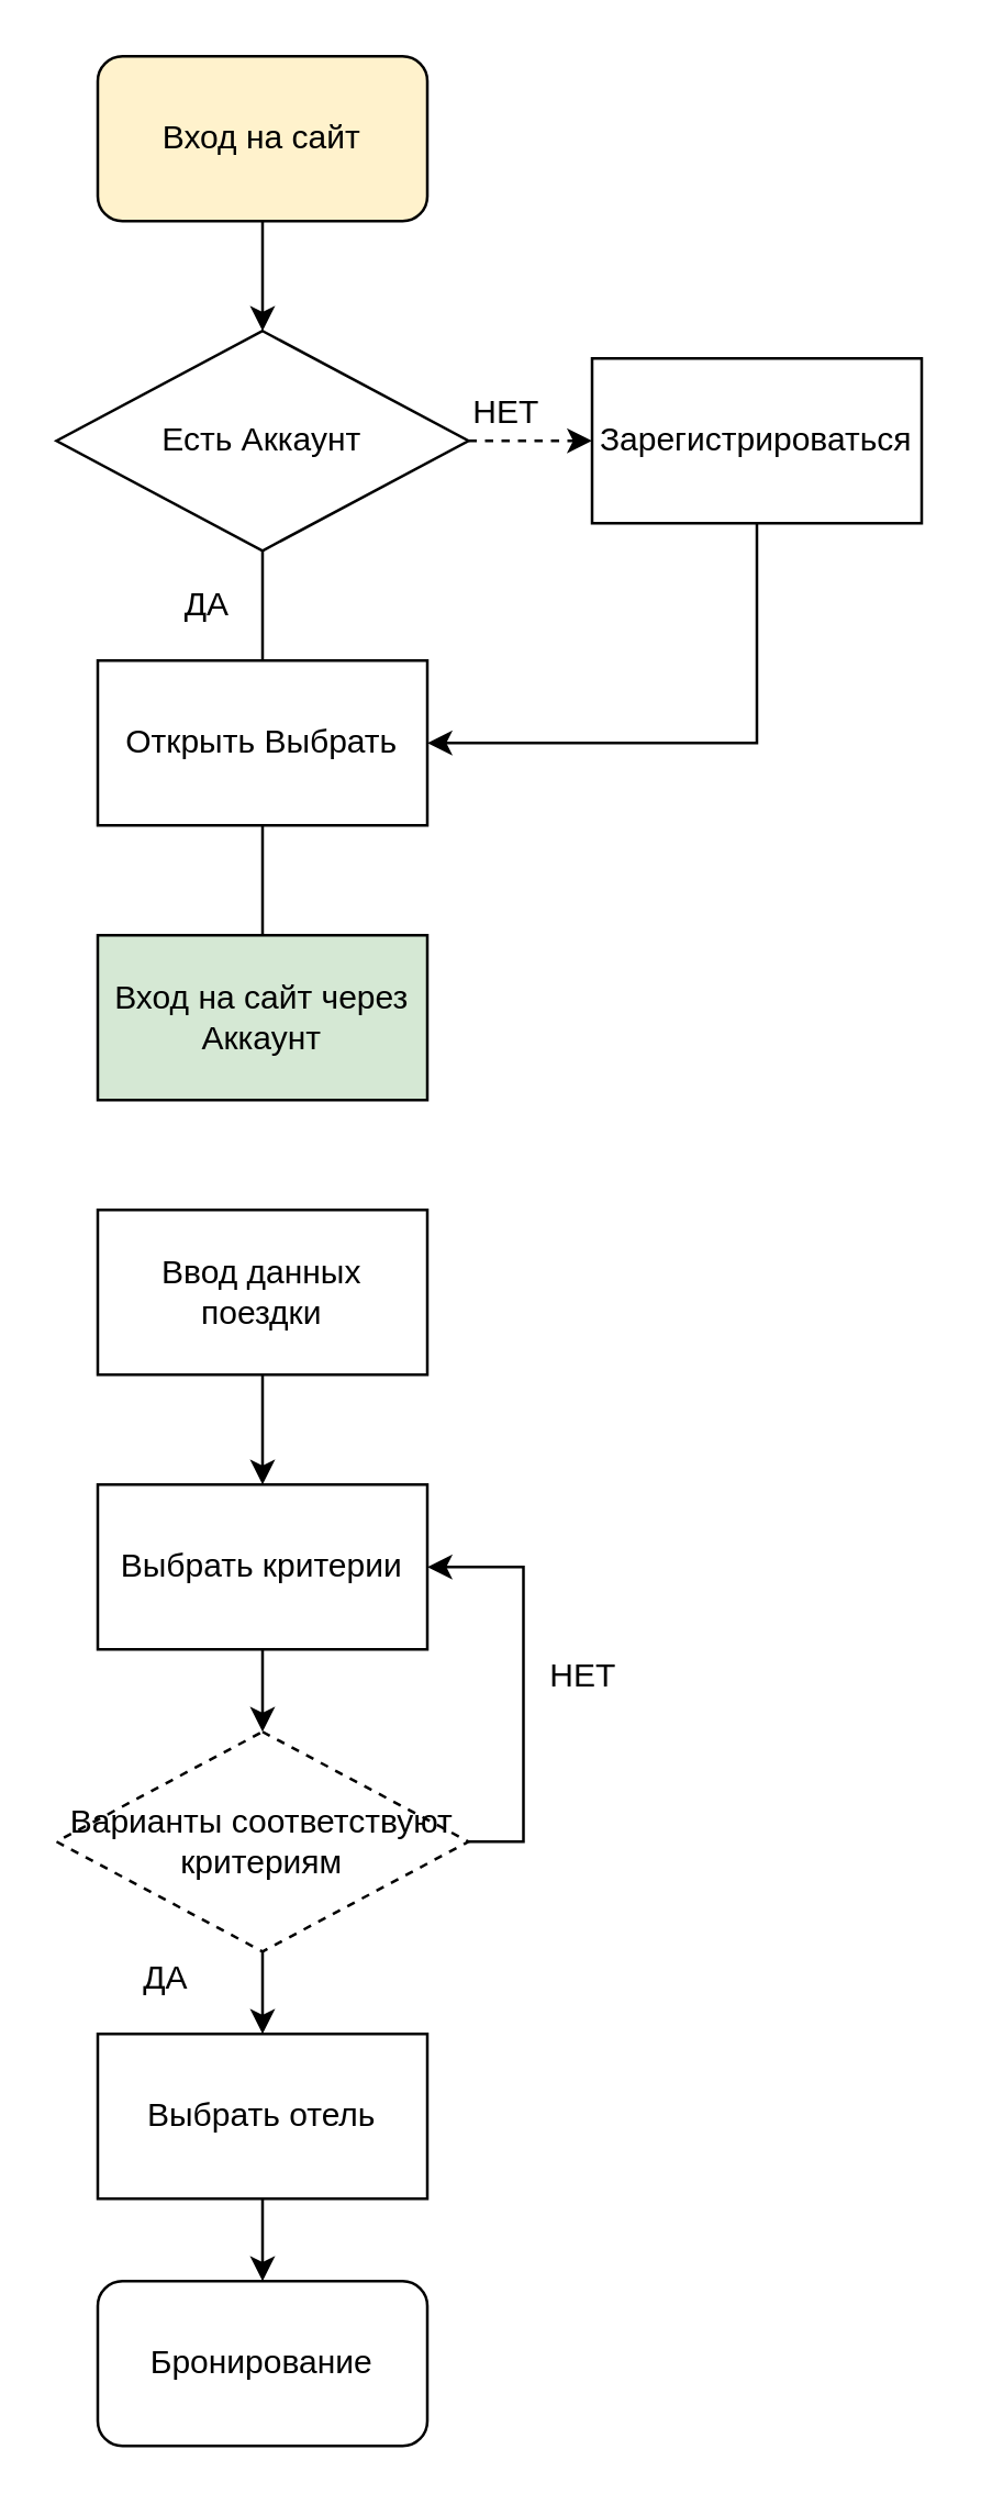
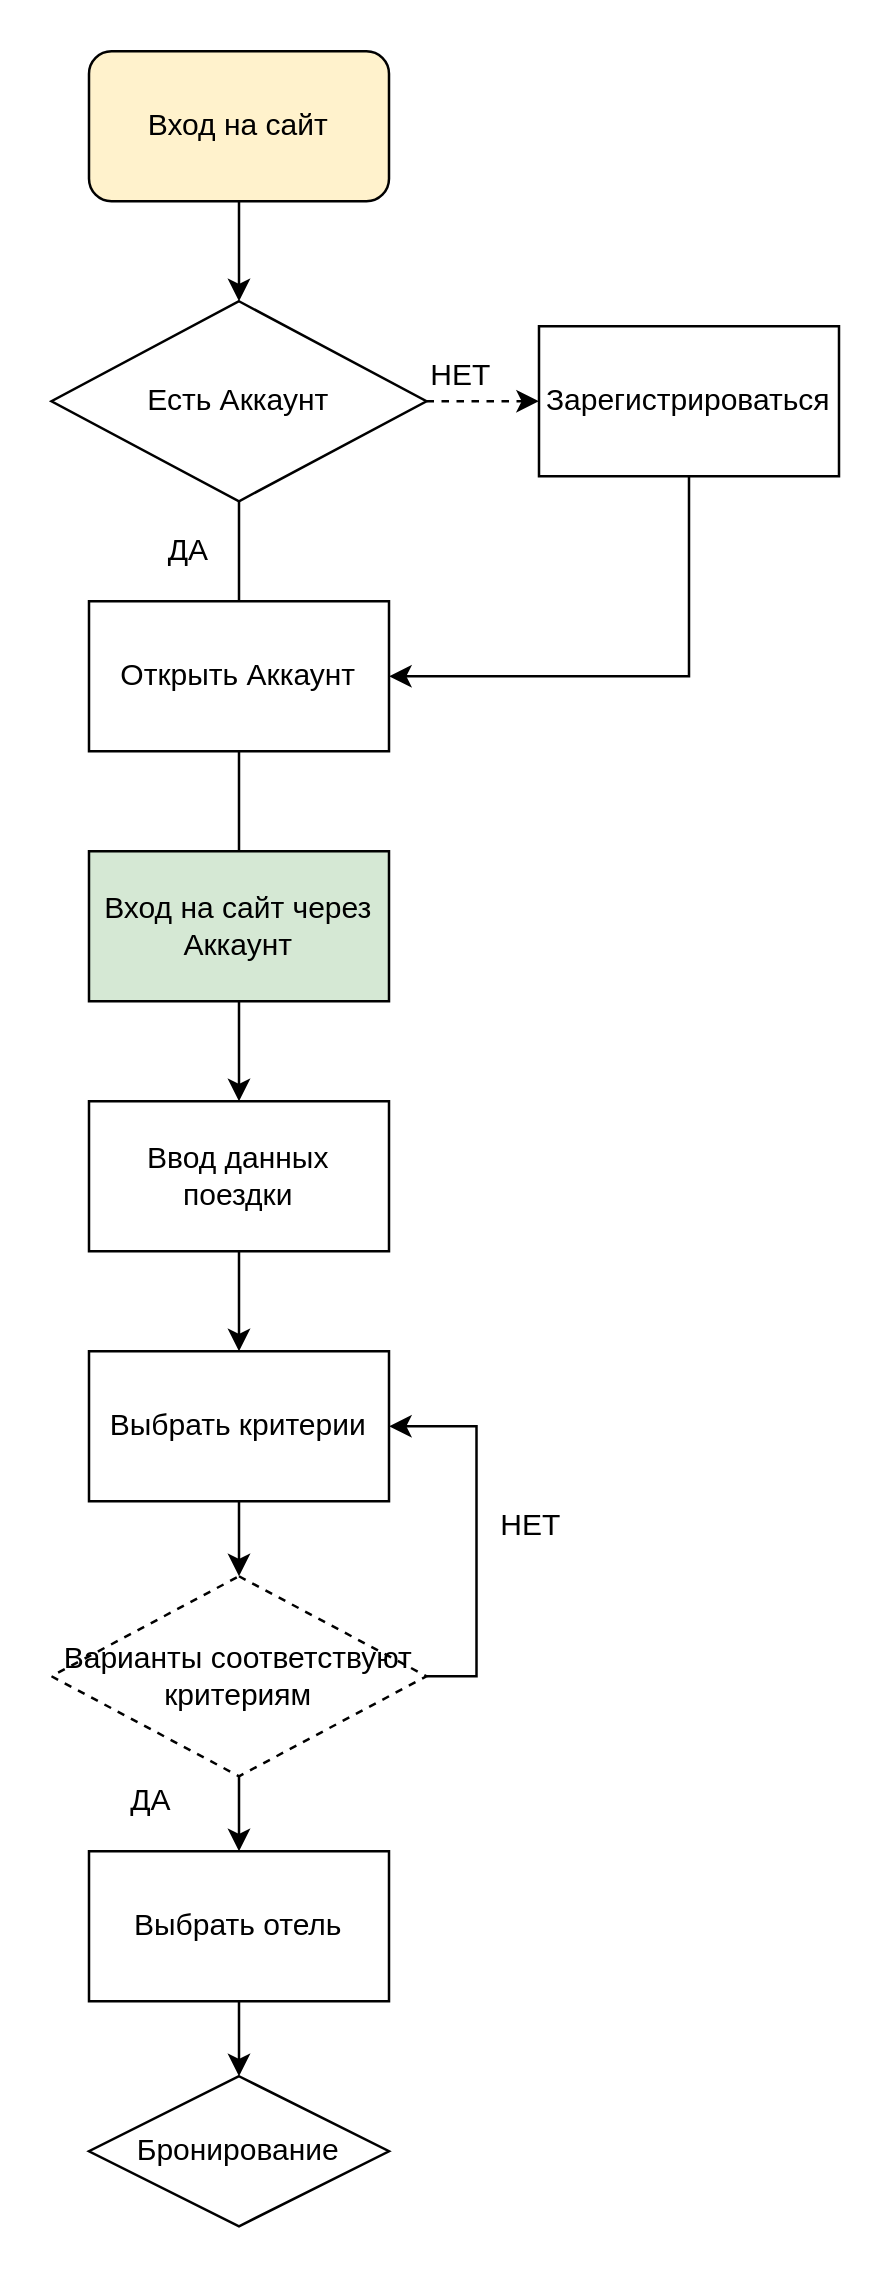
  <mxCell id="0" />
  <mxCell id="1" parent="0" />
  <mxCell id="2" value="Вход на сайт" parent="1" style="rounded=1;whiteSpace=wrap;html=1;fillColor=#fff2cc;" vertex="1"><mxGeometry as="geometry" x="35" y="20" width="120" height="60" /></mxCell>
  <mxCell id="3" value="" parent="1" style="endArrow=classic;html=1;exitX=0.5;exitY=1;exitDx=0;exitDy=0;" edge="1" source="2" target="6"><mxGeometry as="geometry" width="50" height="50" relative="1"><mxPoint as="sourcePoint" x="35" y="150" /><mxPoint as="targetPoint" x="95" y="120" /></mxGeometry></mxCell>
  <mxCell id="4" value="" parent="1" style="edgeStyle=orthogonalEdgeStyle;rounded=0;orthogonalLoop=1;jettySize=auto;html=1;dashed=1;" edge="1" source="6" target="8"><mxGeometry as="geometry" relative="1" /></mxCell>
  <mxCell id="5" value="" parent="1" style="edgeStyle=orthogonalEdgeStyle;rounded=0;orthogonalLoop=1;jettySize=auto;html=1;endArrow=none;" edge="1" source="6" target="11"><mxGeometry as="geometry" relative="1" /></mxCell>
  <mxCell id="6" value="Есть Аккаунт" parent="1" style="rhombus;whiteSpace=wrap;html=1;" vertex="1"><mxGeometry as="geometry" x="20" y="120" width="150" height="80" /></mxCell>
  <mxCell id="7" value="" parent="1" style="edgeStyle=orthogonalEdgeStyle;rounded=0;orthogonalLoop=1;jettySize=auto;html=1;entryX=1;entryY=0.5;entryDx=0;entryDy=0;" edge="1" source="8" target="11"><mxGeometry as="geometry" relative="1"><mxPoint as="targetPoint" x="275" y="269.885" /><Array as="points"><mxPoint x="275" y="270" /></Array></mxGeometry></mxCell>
  <mxCell id="8" value="Зарегистрироваться" parent="1" style="rounded=0;whiteSpace=wrap;html=1;" vertex="1"><mxGeometry as="geometry" x="215" y="130" width="120" height="60" /></mxCell>
  <mxCell id="9" value="НЕТ" parent="1" style="text;html=1;resizable=0;points=[];autosize=1;align=left;verticalAlign=top;spacingTop=-4;" vertex="1"><mxGeometry as="geometry" x="170" y="140" width="40" height="20" /></mxCell>
  <mxCell id="10" value="" parent="1" style="edgeStyle=orthogonalEdgeStyle;rounded=0;orthogonalLoop=1;jettySize=auto;html=1;endArrow=none;" edge="1" source="11" target="14"><mxGeometry as="geometry" relative="1" /></mxCell>
- <mxCell id="11" value="Открыть Выбрать" parent="1" style="rounded=0;whiteSpace=wrap;html=1;" vertex="1"><mxGeometry as="geometry" x="35" y="240" width="120" height="60" /></mxCell>
+ <mxCell id="11" value="Открыть Аккаунт" parent="1" style="rounded=0;whiteSpace=wrap;html=1;" vertex="1"><mxGeometry as="geometry" x="35" y="240" width="120" height="60" /></mxCell>
  <mxCell id="12" value="ДА" parent="1" style="text;html=1;resizable=0;points=[];autosize=1;align=left;verticalAlign=top;spacingTop=-4;" vertex="1"><mxGeometry as="geometry" x="65" y="210" width="30" height="20" /></mxCell>
+ <mxCell id="13" value="" parent="1" style="edgeStyle=orthogonalEdgeStyle;rounded=0;orthogonalLoop=1;jettySize=auto;html=1;" edge="1" source="14" target="16"><mxGeometry as="geometry" relative="1" /></mxCell>
  <mxCell id="14" value="Вход на сайт через Аккаунт" parent="1" style="rounded=0;whiteSpace=wrap;html=1;fillColor=#d5e8d4;" vertex="1"><mxGeometry as="geometry" x="35" y="340" width="120" height="60" /></mxCell>
  <mxCell id="15" value="" parent="1" style="edgeStyle=orthogonalEdgeStyle;rounded=0;orthogonalLoop=1;jettySize=auto;html=1;" edge="1" source="16" target="18"><mxGeometry as="geometry" relative="1" /></mxCell>
  <mxCell id="16" value="Ввод данных поездки" parent="1" style="rounded=0;whiteSpace=wrap;html=1;" vertex="1"><mxGeometry as="geometry" x="35" y="440" width="120" height="60" /></mxCell>
  <mxCell id="17" value="" parent="1" style="edgeStyle=orthogonalEdgeStyle;rounded=0;orthogonalLoop=1;jettySize=auto;html=1;" edge="1" source="18" target="21"><mxGeometry as="geometry" relative="1" /></mxCell>
  <mxCell id="18" value="Выбрать критерии" parent="1" style="rounded=0;whiteSpace=wrap;html=1;" vertex="1"><mxGeometry as="geometry" x="35" y="540" width="120" height="60" /></mxCell>
  <mxCell id="19" parent="1" style="edgeStyle=orthogonalEdgeStyle;rounded=0;orthogonalLoop=1;jettySize=auto;html=1;exitX=1;exitY=0.5;exitDx=0;exitDy=0;entryX=1;entryY=0.5;entryDx=0;entryDy=0;" edge="1" source="21" target="18"><mxGeometry as="geometry" relative="1" /></mxCell>
  <mxCell id="20" value="" parent="1" style="edgeStyle=orthogonalEdgeStyle;rounded=0;orthogonalLoop=1;jettySize=auto;html=1;" edge="1" source="21" target="24"><mxGeometry as="geometry" relative="1" /></mxCell>
  <mxCell id="21" value="Варианты соответствуют критериям" parent="1" style="rhombus;whiteSpace=wrap;html=1;dashed=1;" vertex="1"><mxGeometry as="geometry" x="20" y="630" width="150" height="80" /></mxCell>
  <mxCell id="22" value="НЕТ" parent="1" style="text;html=1;resizable=0;points=[];autosize=1;align=left;verticalAlign=top;spacingTop=-4;" vertex="1"><mxGeometry as="geometry" x="198" y="600" width="40" height="20" /></mxCell>
  <mxCell id="23" value="" parent="1" style="edgeStyle=orthogonalEdgeStyle;rounded=0;orthogonalLoop=1;jettySize=auto;html=1;" edge="1" source="24" target="26"><mxGeometry as="geometry" relative="1" /></mxCell>
  <mxCell id="24" value="Выбрать отель" parent="1" style="rounded=0;whiteSpace=wrap;html=1;" vertex="1"><mxGeometry as="geometry" x="35" y="740" width="120" height="60" /></mxCell>
  <mxCell id="25" value="ДА" parent="1" style="text;html=1;resizable=0;points=[];autosize=1;align=left;verticalAlign=top;spacingTop=-4;" vertex="1"><mxGeometry as="geometry" x="50" y="710" width="30" height="20" /></mxCell>
- <mxCell id="26" value="Бронирование" parent="1" style="rounded=1;whiteSpace=wrap;html=1;" vertex="1"><mxGeometry as="geometry" x="35" y="830" width="120" height="60" /></mxCell>
+ <mxCell id="26" value="Бронирование" parent="1" style="rhombus;whiteSpace=wrap;html=1;" vertex="1"><mxGeometry as="geometry" x="35" y="830" width="120" height="60" /></mxCell>
